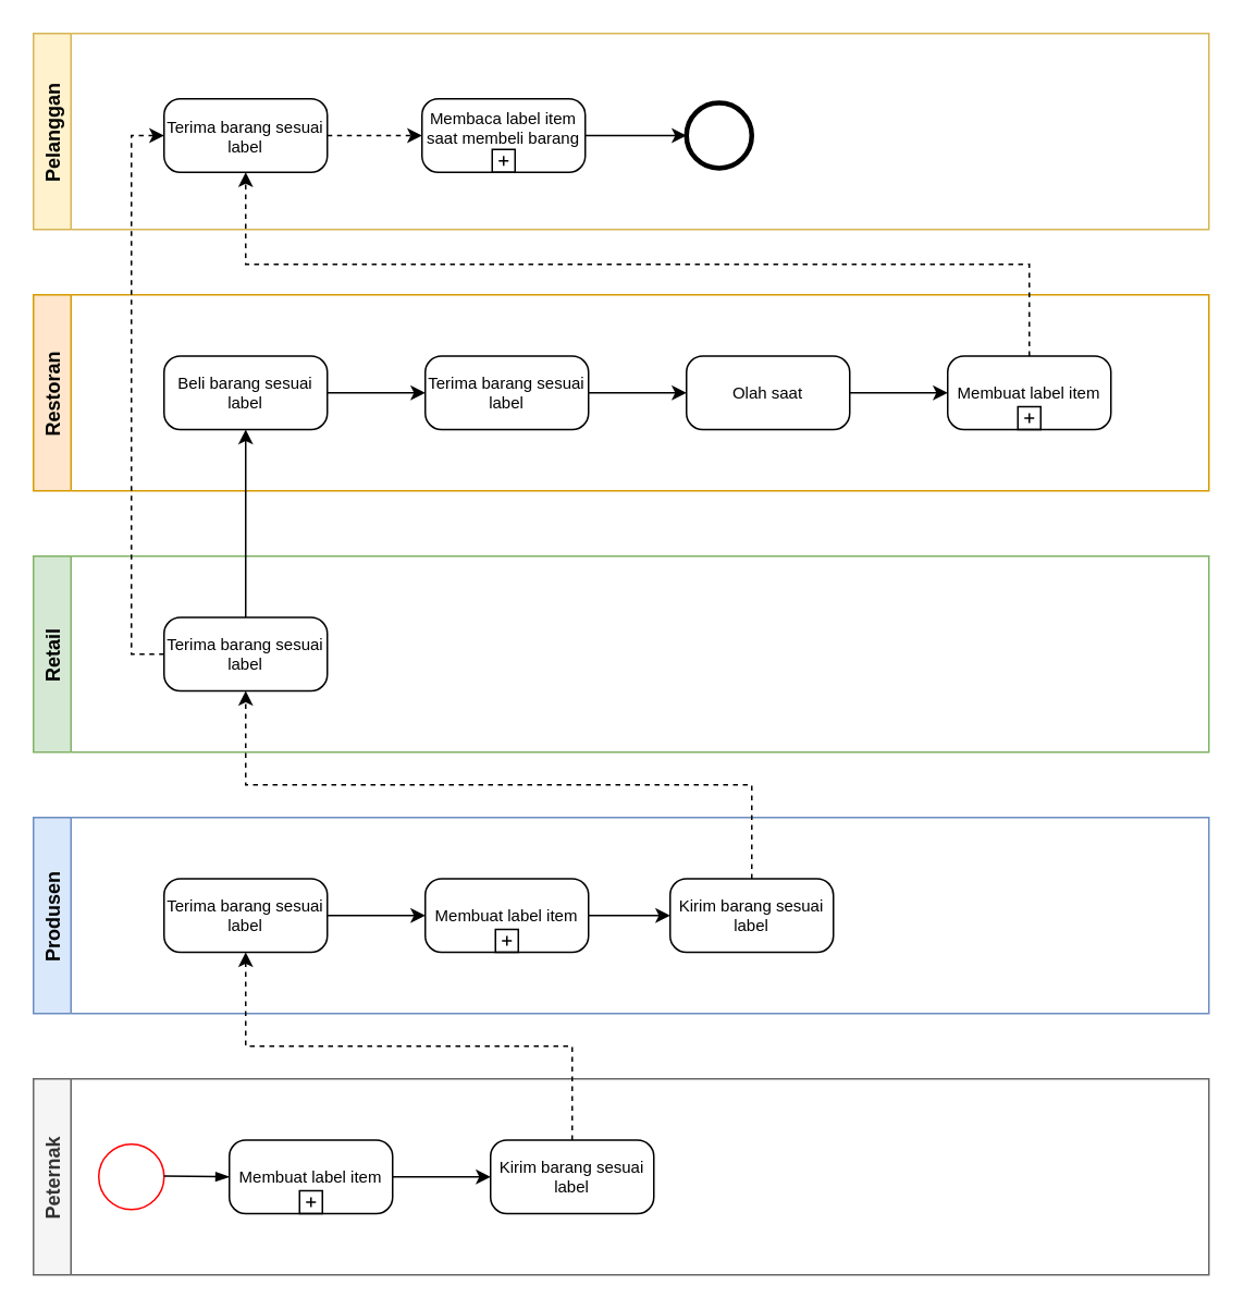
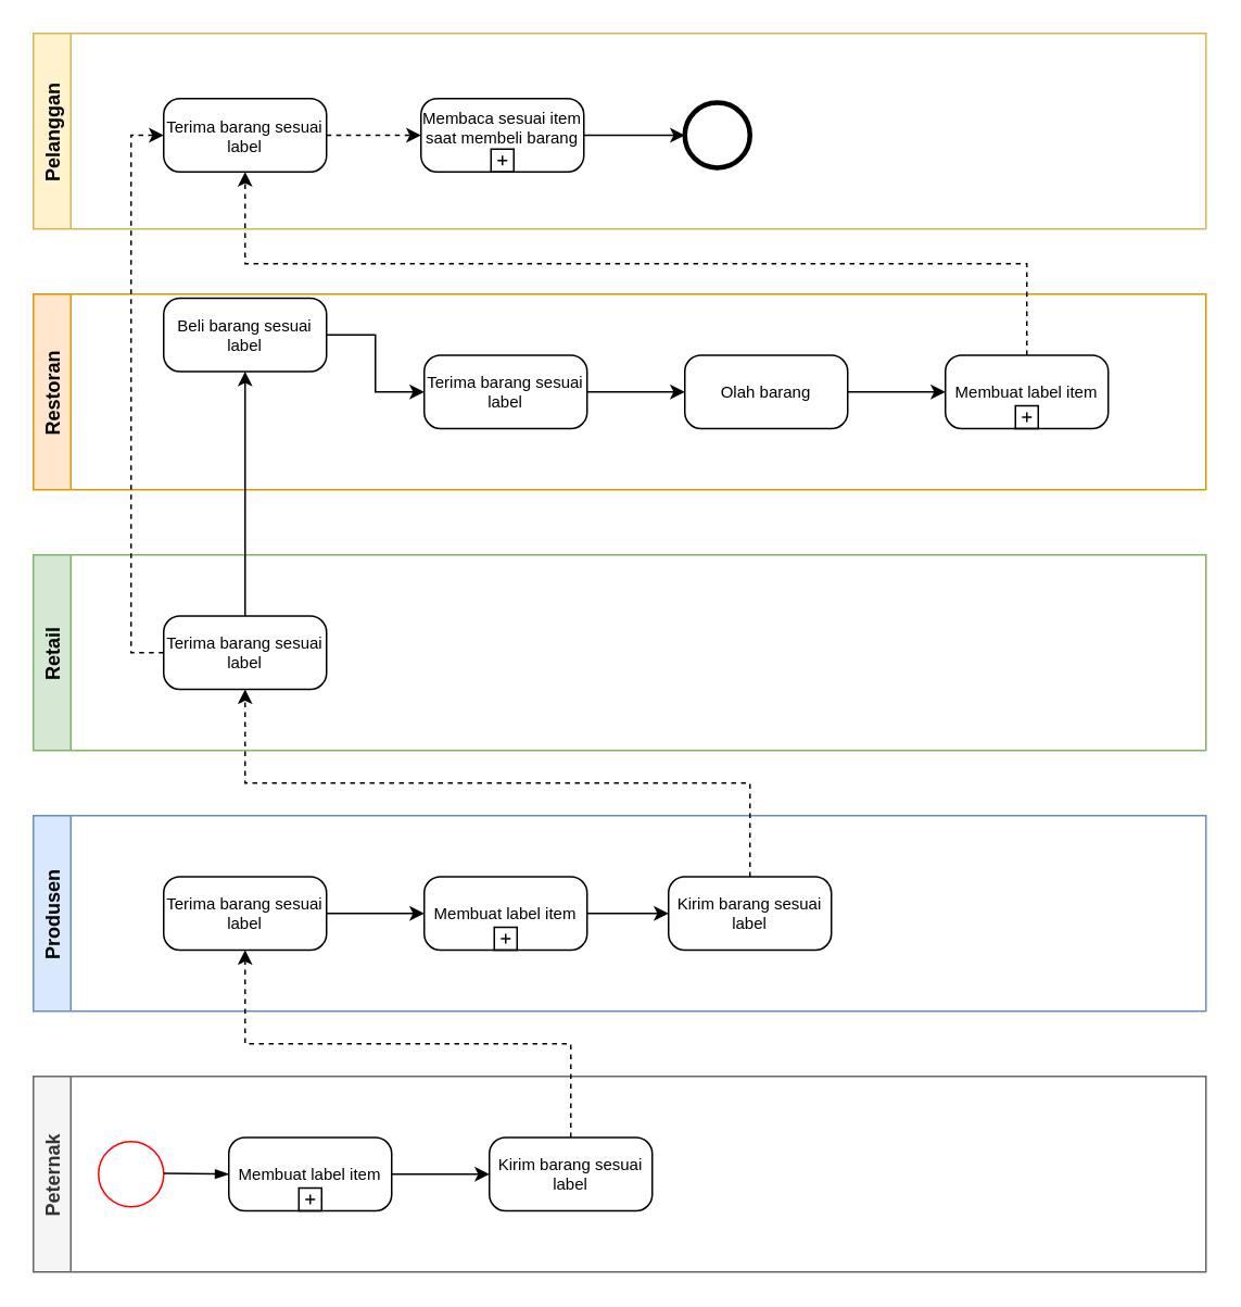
  <mxCell id="0" />
  <mxCell id="1" parent="0" />
  <mxCell id="2" value="Produsen" style="swimlane;horizontal=0;fillColor=#dae8fc;strokeColor=#6c8ebf;startSize=23;" vertex="1" parent="1"><mxGeometry x="20" y="500" width="720" height="120" as="geometry" /></mxCell>
  <mxCell id="3" style="edgeStyle=orthogonalEdgeStyle;rounded=0;orthogonalLoop=1;jettySize=auto;html=1;exitX=1;exitY=0.5;exitDx=0;exitDy=0;exitPerimeter=0;entryX=0;entryY=0.5;entryDx=0;entryDy=0;entryPerimeter=0;" edge="1" parent="2" source="4" target="7"><mxGeometry relative="1" as="geometry" /></mxCell>
  <mxCell id="4" value="Terima barang sesuai label" style="points=[[0.25,0,0],[0.5,0,0],[0.75,0,0],[1,0.25,0],[1,0.5,0],[1,0.75,0],[0.75,1,0],[0.5,1,0],[0.25,1,0],[0,0.75,0],[0,0.5,0],[0,0.25,0]];shape=mxgraph.bpmn.task;whiteSpace=wrap;rectStyle=rounded;size=10;taskMarker=abstract;fontSize=10;" vertex="1" parent="2"><mxGeometry x="80" y="37.5" width="100" height="45" as="geometry" /></mxCell>
  <mxCell id="5" value="Kirim barang sesuai label" style="points=[[0.25,0,0],[0.5,0,0],[0.75,0,0],[1,0.25,0],[1,0.5,0],[1,0.75,0],[0.75,1,0],[0.5,1,0],[0.25,1,0],[0,0.75,0],[0,0.5,0],[0,0.25,0]];shape=mxgraph.bpmn.task;whiteSpace=wrap;rectStyle=rounded;size=10;taskMarker=abstract;fontSize=10;" vertex="1" parent="2"><mxGeometry x="390" y="37.5" width="100" height="45" as="geometry" /></mxCell>
  <mxCell id="6" style="edgeStyle=orthogonalEdgeStyle;rounded=0;orthogonalLoop=1;jettySize=auto;html=1;exitX=1;exitY=0.5;exitDx=0;exitDy=0;exitPerimeter=0;entryX=0;entryY=0.5;entryDx=0;entryDy=0;entryPerimeter=0;" edge="1" parent="2" source="7" target="5"><mxGeometry relative="1" as="geometry" /></mxCell>
  <mxCell id="7" value="Membuat label item" style="points=[[0.25,0,0],[0.5,0,0],[0.75,0,0],[1,0.25,0],[1,0.5,0],[1,0.75,0],[0.75,1,0],[0.5,1,0],[0.25,1,0],[0,0.75,0],[0,0.5,0],[0,0.25,0]];shape=mxgraph.bpmn.task;whiteSpace=wrap;rectStyle=rounded;size=10;taskMarker=abstract;isLoopSub=1;fontSize=10;" vertex="1" parent="2"><mxGeometry x="240" y="37.5" width="100" height="45" as="geometry" /></mxCell>
  <mxCell id="8" value="Retail" style="swimlane;horizontal=0;fillColor=#d5e8d4;strokeColor=#82b366;" vertex="1" parent="1"><mxGeometry x="20" y="340" width="720" height="120" as="geometry" /></mxCell>
  <mxCell id="9" value="Terima barang sesuai label" style="points=[[0.25,0,0],[0.5,0,0],[0.75,0,0],[1,0.25,0],[1,0.5,0],[1,0.75,0],[0.75,1,0],[0.5,1,0],[0.25,1,0],[0,0.75,0],[0,0.5,0],[0,0.25,0]];shape=mxgraph.bpmn.task;whiteSpace=wrap;rectStyle=rounded;size=10;taskMarker=abstract;fontSize=10;" vertex="1" parent="8"><mxGeometry x="80" y="37.5" width="100" height="45" as="geometry" /></mxCell>
  <mxCell id="10" value="Restoran" style="swimlane;horizontal=0;startSize=23;fillColor=#ffe6cc;strokeColor=#d79b00;" vertex="1" parent="1"><mxGeometry x="20" y="180" width="720" height="120" as="geometry" /></mxCell>
  <mxCell id="11" style="edgeStyle=orthogonalEdgeStyle;rounded=0;orthogonalLoop=1;jettySize=auto;html=1;exitX=1;exitY=0.5;exitDx=0;exitDy=0;exitPerimeter=0;entryX=0;entryY=0.5;entryDx=0;entryDy=0;entryPerimeter=0;" edge="1" parent="10" source="12" target="14"><mxGeometry relative="1" as="geometry" /></mxCell>
- <mxCell id="12" value="Beli barang sesuai label" style="points=[[0.25,0,0],[0.5,0,0],[0.75,0,0],[1,0.25,0],[1,0.5,0],[1,0.75,0],[0.75,1,0],[0.5,1,0],[0.25,1,0],[0,0.75,0],[0,0.5,0],[0,0.25,0]];shape=mxgraph.bpmn.task;whiteSpace=wrap;rectStyle=rounded;size=10;taskMarker=abstract;fontSize=10;" vertex="1" parent="10"><mxGeometry x="80" y="37.5" width="100" height="45" as="geometry" /></mxCell>
+ <mxCell id="12" value="Beli barang sesuai label" style="points=[[0.25,0,0],[0.5,0,0],[0.75,0,0],[1,0.25,0],[1,0.5,0],[1,0.75,0],[0.75,1,0],[0.5,1,0],[0.25,1,0],[0,0.75,0],[0,0.5,0],[0,0.25,0]];shape=mxgraph.bpmn.task;whiteSpace=wrap;rectStyle=rounded;size=10;taskMarker=abstract;fontSize=10;" vertex="1" parent="10"><mxGeometry x="80" y="2.5" width="100" height="45" as="geometry" /></mxCell>
  <mxCell id="13" style="edgeStyle=orthogonalEdgeStyle;rounded=0;orthogonalLoop=1;jettySize=auto;html=1;exitX=1;exitY=0.5;exitDx=0;exitDy=0;exitPerimeter=0;entryX=0;entryY=0.5;entryDx=0;entryDy=0;entryPerimeter=0;" edge="1" parent="10" source="14" target="16"><mxGeometry relative="1" as="geometry" /></mxCell>
  <mxCell id="14" value="Terima barang sesuai label" style="points=[[0.25,0,0],[0.5,0,0],[0.75,0,0],[1,0.25,0],[1,0.5,0],[1,0.75,0],[0.75,1,0],[0.5,1,0],[0.25,1,0],[0,0.75,0],[0,0.5,0],[0,0.25,0]];shape=mxgraph.bpmn.task;whiteSpace=wrap;rectStyle=rounded;size=10;taskMarker=abstract;fontSize=10;" vertex="1" parent="10"><mxGeometry x="240" y="37.5" width="100" height="45" as="geometry" /></mxCell>
  <mxCell id="15" style="edgeStyle=orthogonalEdgeStyle;rounded=0;orthogonalLoop=1;jettySize=auto;html=1;exitX=1;exitY=0.5;exitDx=0;exitDy=0;exitPerimeter=0;entryX=0;entryY=0.5;entryDx=0;entryDy=0;entryPerimeter=0;" edge="1" parent="10" source="16" target="17"><mxGeometry relative="1" as="geometry" /></mxCell>
- <mxCell id="16" value="Olah saat" style="points=[[0.25,0,0],[0.5,0,0],[0.75,0,0],[1,0.25,0],[1,0.5,0],[1,0.75,0],[0.75,1,0],[0.5,1,0],[0.25,1,0],[0,0.75,0],[0,0.5,0],[0,0.25,0]];shape=mxgraph.bpmn.task;whiteSpace=wrap;rectStyle=rounded;size=10;taskMarker=abstract;fontSize=10;" vertex="1" parent="10"><mxGeometry x="400" y="37.5" width="100" height="45" as="geometry" /></mxCell>
+ <mxCell id="16" value="Olah barang" style="points=[[0.25,0,0],[0.5,0,0],[0.75,0,0],[1,0.25,0],[1,0.5,0],[1,0.75,0],[0.75,1,0],[0.5,1,0],[0.25,1,0],[0,0.75,0],[0,0.5,0],[0,0.25,0]];shape=mxgraph.bpmn.task;whiteSpace=wrap;rectStyle=rounded;size=10;taskMarker=abstract;fontSize=10;" vertex="1" parent="10"><mxGeometry x="400" y="37.5" width="100" height="45" as="geometry" /></mxCell>
  <mxCell id="17" value="Membuat label item" style="points=[[0.25,0,0],[0.5,0,0],[0.75,0,0],[1,0.25,0],[1,0.5,0],[1,0.75,0],[0.75,1,0],[0.5,1,0],[0.25,1,0],[0,0.75,0],[0,0.5,0],[0,0.25,0]];shape=mxgraph.bpmn.task;whiteSpace=wrap;rectStyle=rounded;size=10;taskMarker=abstract;isLoopSub=1;fontSize=10;" vertex="1" parent="10"><mxGeometry x="560" y="37.5" width="100" height="45" as="geometry" /></mxCell>
  <mxCell id="18" value="Peternak" style="swimlane;horizontal=0;startSize=23;fillColor=#f5f5f5;fontColor=#333333;strokeColor=#666666;" vertex="1" parent="1"><mxGeometry x="20" y="660" width="720" height="120" as="geometry" /></mxCell>
  <mxCell id="19" value="" style="ellipse;whiteSpace=wrap;html=1;aspect=fixed;strokeColor=#FF0000;" vertex="1" parent="18"><mxGeometry x="40" y="40" width="40" height="40" as="geometry" /></mxCell>
  <mxCell id="20" value="Kirim barang sesuai label" style="points=[[0.25,0,0],[0.5,0,0],[0.75,0,0],[1,0.25,0],[1,0.5,0],[1,0.75,0],[0.75,1,0],[0.5,1,0],[0.25,1,0],[0,0.75,0],[0,0.5,0],[0,0.25,0]];shape=mxgraph.bpmn.task;whiteSpace=wrap;rectStyle=rounded;size=10;taskMarker=abstract;fontSize=10;" vertex="1" parent="18"><mxGeometry x="280" y="37.5" width="100" height="45" as="geometry" /></mxCell>
  <mxCell id="21" style="edgeStyle=none;rounded=0;orthogonalLoop=1;jettySize=auto;html=1;exitX=1;exitY=0.5;exitDx=0;exitDy=0;exitPerimeter=0;fontSize=10;" edge="1" parent="18" source="22" target="20"><mxGeometry relative="1" as="geometry" /></mxCell>
  <mxCell id="22" value="Membuat label item" style="points=[[0.25,0,0],[0.5,0,0],[0.75,0,0],[1,0.25,0],[1,0.5,0],[1,0.75,0],[0.75,1,0],[0.5,1,0],[0.25,1,0],[0,0.75,0],[0,0.5,0],[0,0.25,0]];shape=mxgraph.bpmn.task;whiteSpace=wrap;rectStyle=rounded;size=10;taskMarker=abstract;isLoopSub=1;fontSize=10;" vertex="1" parent="18"><mxGeometry x="120" y="37.5" width="100" height="45" as="geometry" /></mxCell>
  <mxCell id="23" value="" style="fontSize=12;html=1;endArrow=blockThin;endFill=1;rounded=0;entryX=0;entryY=0.5;entryDx=0;entryDy=0;entryPerimeter=0;" edge="1" parent="18" target="22"><mxGeometry width="160" relative="1" as="geometry"><mxPoint x="80" y="59.5" as="sourcePoint" /><mxPoint x="240" y="59.5" as="targetPoint" /></mxGeometry></mxCell>
  <mxCell id="24" style="edgeStyle=orthogonalEdgeStyle;rounded=0;orthogonalLoop=1;jettySize=auto;html=1;exitX=0.5;exitY=0;exitDx=0;exitDy=0;exitPerimeter=0;entryX=0.5;entryY=1;entryDx=0;entryDy=0;entryPerimeter=0;dashed=1;" edge="1" parent="1" source="20" target="4"><mxGeometry relative="1" as="geometry" /></mxCell>
  <mxCell id="25" style="edgeStyle=orthogonalEdgeStyle;rounded=0;orthogonalLoop=1;jettySize=auto;html=1;exitX=0.5;exitY=0;exitDx=0;exitDy=0;exitPerimeter=0;entryX=0.5;entryY=1;entryDx=0;entryDy=0;entryPerimeter=0;dashed=1;" edge="1" parent="1" source="5" target="9"><mxGeometry relative="1" as="geometry" /></mxCell>
  <mxCell id="26" value="Pelanggan" style="swimlane;horizontal=0;startSize=23;fillColor=#fff2cc;strokeColor=#d6b656;" vertex="1" parent="1"><mxGeometry x="20" y="20" width="720" height="120" as="geometry" /></mxCell>
  <mxCell id="27" style="edgeStyle=orthogonalEdgeStyle;rounded=0;orthogonalLoop=1;jettySize=auto;html=1;exitX=1;exitY=0.5;exitDx=0;exitDy=0;exitPerimeter=0;" edge="1" parent="26" source="28" target="29"><mxGeometry relative="1" as="geometry" /></mxCell>
- <mxCell id="28" value="Membaca label item saat membeli barang" style="points=[[0.25,0,0],[0.5,0,0],[0.75,0,0],[1,0.25,0],[1,0.5,0],[1,0.75,0],[0.75,1,0],[0.5,1,0],[0.25,1,0],[0,0.75,0],[0,0.5,0],[0,0.25,0]];shape=mxgraph.bpmn.task;whiteSpace=wrap;rectStyle=rounded;size=10;taskMarker=abstract;isLoopSub=1;fontSize=10;verticalAlign=top;" vertex="1" parent="26"><mxGeometry x="238" y="40" width="100" height="45" as="geometry" /></mxCell>
+ <mxCell id="28" value="Membaca sesuai item saat membeli barang" style="points=[[0.25,0,0],[0.5,0,0],[0.75,0,0],[1,0.25,0],[1,0.5,0],[1,0.75,0],[0.75,1,0],[0.5,1,0],[0.25,1,0],[0,0.75,0],[0,0.5,0],[0,0.25,0]];shape=mxgraph.bpmn.task;whiteSpace=wrap;rectStyle=rounded;size=10;taskMarker=abstract;isLoopSub=1;fontSize=10;verticalAlign=top;" vertex="1" parent="26"><mxGeometry x="238" y="40" width="100" height="45" as="geometry" /></mxCell>
  <mxCell id="29" value="" style="points=[[0.145,0.145,0],[0.5,0,0],[0.855,0.145,0],[1,0.5,0],[0.855,0.855,0],[0.5,1,0],[0.145,0.855,0],[0,0.5,0]];shape=mxgraph.bpmn.event;html=1;verticalLabelPosition=bottom;labelBackgroundColor=#ffffff;verticalAlign=top;align=center;perimeter=ellipsePerimeter;outlineConnect=0;aspect=fixed;outline=end;symbol=terminate2;" vertex="1" parent="26"><mxGeometry x="400" y="42.5" width="40" height="40" as="geometry" /></mxCell>
  <mxCell id="30" style="edgeStyle=orthogonalEdgeStyle;rounded=0;orthogonalLoop=1;jettySize=auto;html=1;exitX=1;exitY=0.5;exitDx=0;exitDy=0;exitPerimeter=0;dashed=1;" edge="1" parent="26" source="31" target="28"><mxGeometry relative="1" as="geometry" /></mxCell>
  <mxCell id="31" value="Terima barang sesuai label" style="points=[[0.25,0,0],[0.5,0,0],[0.75,0,0],[1,0.25,0],[1,0.5,0],[1,0.75,0],[0.75,1,0],[0.5,1,0],[0.25,1,0],[0,0.75,0],[0,0.5,0],[0,0.25,0]];shape=mxgraph.bpmn.task;whiteSpace=wrap;rectStyle=rounded;size=10;taskMarker=abstract;fontSize=10;" vertex="1" parent="26"><mxGeometry x="80" y="40" width="100" height="45" as="geometry" /></mxCell>
  <mxCell id="32" style="edgeStyle=orthogonalEdgeStyle;rounded=0;orthogonalLoop=1;jettySize=auto;html=1;exitX=0.5;exitY=0;exitDx=0;exitDy=0;exitPerimeter=0;entryX=0.5;entryY=1;entryDx=0;entryDy=0;entryPerimeter=0;dashed=1;" edge="1" parent="1" source="17" target="31"><mxGeometry relative="1" as="geometry" /></mxCell>
  <mxCell id="33" style="edgeStyle=orthogonalEdgeStyle;rounded=0;orthogonalLoop=1;jettySize=auto;html=1;exitX=0.5;exitY=0;exitDx=0;exitDy=0;exitPerimeter=0;entryX=0.5;entryY=1;entryDx=0;entryDy=0;entryPerimeter=0;" edge="1" parent="1" source="9" target="12"><mxGeometry relative="1" as="geometry" /></mxCell>
  <mxCell id="34" style="edgeStyle=orthogonalEdgeStyle;rounded=0;orthogonalLoop=1;jettySize=auto;html=1;exitX=0;exitY=0.5;exitDx=0;exitDy=0;exitPerimeter=0;entryX=0;entryY=0.5;entryDx=0;entryDy=0;entryPerimeter=0;dashed=1;" edge="1" parent="1" source="9" target="31"><mxGeometry relative="1" as="geometry" /></mxCell>
